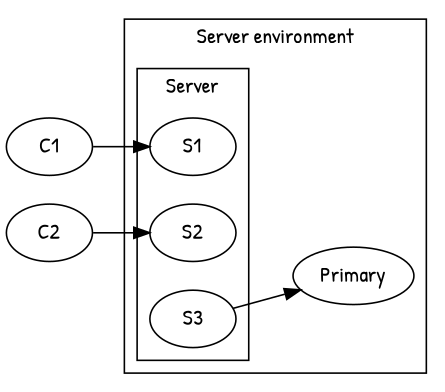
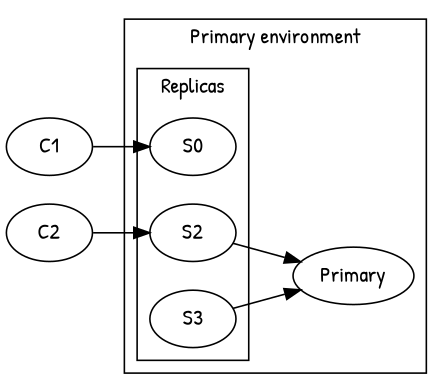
  digraph {
    fontname="Patrick Hand"
    rankdir=LR
    node [fontname="Patrick Hand"]
    edge [fontname="Patrick Hand"]
-   S1
+   S1 [label=S0]
    S2
    S3
    n4 [label=Primary]
    C1
    C2
    subgraph cluster_1 {
-     label="Server environment"
+     label="Primary environment"
      n4
      subgraph cluster_2 {
-       label=Server
+       label=Replicas
        S1
        S2
        S3
      }
    }
+   S2 -> n4
    S3 -> n4
    C1 -> S1
    C2 -> S2
  }
